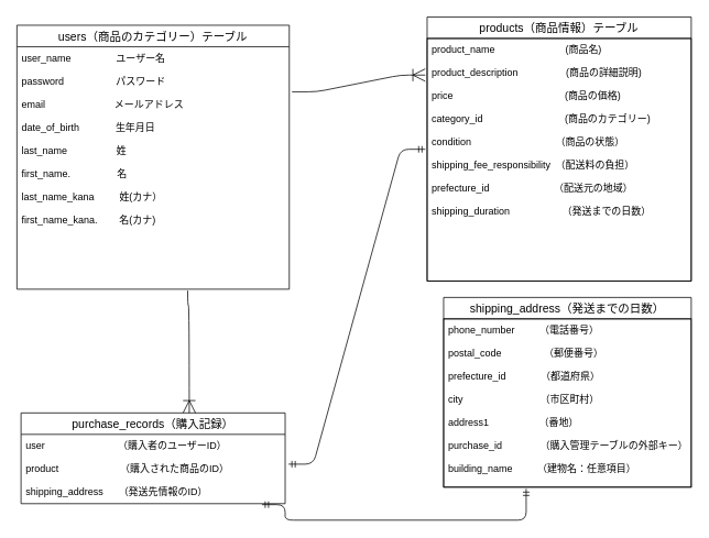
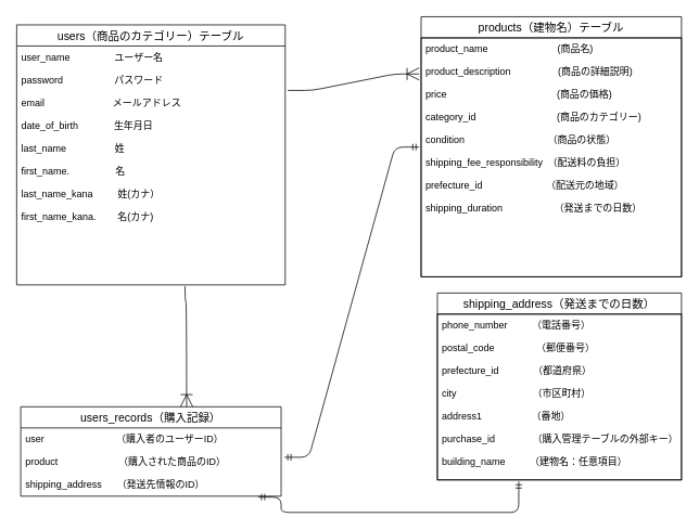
  <mxCell id="0" />
  <mxCell id="1" parent="0" />
  <mxCell id="2" style="edgeStyle=none;html=1;exitX=0.75;exitY=0;exitDx=0;exitDy=0;entryX=0.75;entryY=0;entryDx=0;entryDy=0;" edge="1" parent="1"><mxGeometry relative="1" as="geometry"><mxPoint x="230" y="90" as="targetPoint" /><mxPoint x="230" y="90" as="sourcePoint" /></mxGeometry></mxCell>
  <mxCell id="3" value="users（商品のカテゴリー）テーブル" style="swimlane;fontStyle=0;childLayout=stackLayout;horizontal=1;startSize=26;horizontalStack=0;resizeParent=1;resizeParentMax=0;resizeLast=0;collapsible=1;marginBottom=0;align=center;fontSize=14;labelBackgroundColor=none;fillColor=default;" vertex="1" parent="1"><mxGeometry x="20" y="30" width="330" height="320" as="geometry" /></mxCell>
  <mxCell id="4" value="user_name 　　　　 ユーザー名&#10;&#10;password 　　　　　パスワード&#10;&#10;email　　　　　　　メールアドレス&#10;&#10;date_of_birth     　　 生年月日&#10;　&#10;last_name　　　　　姓&#10;&#10;first_name.                 名&#10;&#10;last_name_kana　　  姓(カナ）&#10;&#10;first_name_kana.        名(カナ)&#10;" style="text;strokeColor=none;fillColor=none;spacingLeft=4;spacingRight=4;overflow=hidden;rotatable=0;points=[[0,0.5],[1,0.5]];portConstraint=eastwest;fontSize=12;" vertex="1" parent="3"><mxGeometry y="26" width="330" height="294" as="geometry" /></mxCell>
- <mxCell id="5" value="products（商品情報）テーブル" style="swimlane;fontStyle=0;childLayout=stackLayout;horizontal=1;startSize=26;horizontalStack=0;resizeParent=1;resizeParentMax=0;resizeLast=0;collapsible=1;marginBottom=0;align=center;fontSize=14;labelBackgroundColor=none;strokeColor=default;fillColor=default;" vertex="1" parent="1"><mxGeometry x="517" y="20" width="320" height="320" as="geometry" /></mxCell>
+ <mxCell id="5" value="products（建物名）テーブル" style="swimlane;fontStyle=0;childLayout=stackLayout;horizontal=1;startSize=26;horizontalStack=0;resizeParent=1;resizeParentMax=0;resizeLast=0;collapsible=1;marginBottom=0;align=center;fontSize=14;labelBackgroundColor=none;strokeColor=default;fillColor=default;" vertex="1" parent="1"><mxGeometry x="517" y="20" width="320" height="320" as="geometry" /></mxCell>
  <mxCell id="6" value="product_name 　　　　  　　 (商品名)&#10;&#10;product_description 　　　　  (商品の詳細説明)&#10;&#10;price 　　　　　　　　　　　(商品の価格)&#10;　　&#10;category_id　　　　　　　　 (商品のカテゴリー)&#10;&#10;condition　　　　　　　　　（商品の状態）&#10;&#10;shipping_fee_responsibility　（配送料の負担）&#10;&#10;prefecture_id　　　　　　　（配送元の地域）&#10;&#10;shipping_duration　　　　　 （発送までの日数）　" style="text;strokeColor=default;fillColor=none;spacingLeft=4;spacingRight=4;overflow=hidden;rotatable=0;points=[[0,0.5],[1,0.5]];portConstraint=eastwest;fontSize=12;labelBackgroundColor=none;labelBorderColor=none;" vertex="1" parent="5"><mxGeometry y="26" width="320" height="294" as="geometry" /></mxCell>
  <mxCell id="7" value="shipping_address（発送までの日数）" style="swimlane;fontStyle=0;childLayout=stackLayout;horizontal=1;startSize=26;horizontalStack=0;resizeParent=1;resizeParentMax=0;resizeLast=0;collapsible=1;marginBottom=0;align=center;fontSize=14;labelBackgroundColor=none;labelBorderColor=none;strokeColor=default;fillColor=default;" vertex="1" parent="1"><mxGeometry x="537" y="360" width="300" height="230" as="geometry" /></mxCell>
  <mxCell id="8" value="phone_number　　　（電話番号）&#10;&#10;postal_code　　　　 （郵便番号）&#10;&#10;prefecture_id　　　　（都道府県）&#10;&#10;city　　　　　　　 　（市区町村）&#10;&#10;address1　　　　  　（番地）&#10;&#10;purchase_id            　（購入管理テーブルの外部キー）      &#10;&#10;building_name　　　（建物名：任意項目）" style="text;strokeColor=default;fillColor=none;spacingLeft=4;spacingRight=4;overflow=hidden;rotatable=0;points=[[0,0.5],[1,0.5]];portConstraint=eastwest;fontSize=12;labelBackgroundColor=none;labelBorderColor=none;" vertex="1" parent="7"><mxGeometry y="26" width="300" height="204" as="geometry" /></mxCell>
- <mxCell id="9" value="purchase_records（購入記録）" style="swimlane;fontStyle=0;childLayout=stackLayout;horizontal=1;startSize=26;horizontalStack=0;resizeParent=1;resizeParentMax=0;resizeLast=0;collapsible=1;marginBottom=0;align=center;fontSize=14;labelBackgroundColor=none;strokeColor=default;fillColor=default;" vertex="1" parent="1"><mxGeometry x="25" y="500" width="320" height="110" as="geometry" /></mxCell>
+ <mxCell id="9" value="users_records（購入記録）" style="swimlane;fontStyle=0;childLayout=stackLayout;horizontal=1;startSize=26;horizontalStack=0;resizeParent=1;resizeParentMax=0;resizeLast=0;collapsible=1;marginBottom=0;align=center;fontSize=14;labelBackgroundColor=none;strokeColor=default;fillColor=default;" vertex="1" parent="1"><mxGeometry x="25" y="500" width="320" height="110" as="geometry" /></mxCell>
  <mxCell id="10" value="user　　　　　　     （購入者のユーザーID）&#10;&#10;product 　　　　       （購入された商品のID）&#10;&#10;shipping_address　  （発送先情報のID）&#10;&#10;&#10;&#10;&#10;&#10;&#10;" style="text;strokeColor=none;fillColor=none;spacingLeft=4;spacingRight=4;overflow=hidden;rotatable=0;points=[[0,0.5],[1,0.5]];portConstraint=eastwest;fontSize=12;labelBackgroundColor=none;" vertex="1" parent="9"><mxGeometry y="26" width="320" height="84" as="geometry" /></mxCell>
  <mxCell id="11" value="" style="edgeStyle=entityRelationEdgeStyle;fontSize=12;html=1;endArrow=ERmandOne;startArrow=ERmandOne;exitX=1.013;exitY=0.43;exitDx=0;exitDy=0;exitPerimeter=0;entryX=-0.007;entryY=0.457;entryDx=0;entryDy=0;entryPerimeter=0;" edge="1" parent="1" source="10" target="6"><mxGeometry width="100" height="100" relative="1" as="geometry"><mxPoint x="390" y="390" as="sourcePoint" /><mxPoint x="490" y="290" as="targetPoint" /></mxGeometry></mxCell>
  <mxCell id="12" value="" style="edgeStyle=orthogonalEdgeStyle;fontSize=12;html=1;endArrow=ERmandOne;startArrow=ERmandOne;exitX=0.912;exitY=1.014;exitDx=0;exitDy=0;exitPerimeter=0;" edge="1" parent="1" source="10"><mxGeometry width="100" height="100" relative="1" as="geometry"><mxPoint x="520" y="625" as="sourcePoint" /><mxPoint x="637" y="592" as="targetPoint" /><Array as="points"><mxPoint x="345" y="611" /><mxPoint x="345" y="630" /><mxPoint x="637" y="630" /><mxPoint x="637" y="592" /></Array></mxGeometry></mxCell>
  <mxCell id="13" value="" style="edgeStyle=entityRelationEdgeStyle;fontSize=12;html=1;endArrow=ERoneToMany;endSize=13;entryX=-0.007;entryY=0.151;entryDx=0;entryDy=0;entryPerimeter=0;exitX=1.01;exitY=0.186;exitDx=0;exitDy=0;exitPerimeter=0;" edge="1" parent="1" source="4" target="6"><mxGeometry width="100" height="100" relative="1" as="geometry"><mxPoint x="360" y="90" as="sourcePoint" /><mxPoint x="490" y="130" as="targetPoint" /></mxGeometry></mxCell>
  <mxCell id="14" value="" style="edgeStyle=orthogonalEdgeStyle;fontSize=12;html=1;endArrow=ERoneToMany;endSize=13;curved=1;exitX=0.627;exitY=1.006;exitDx=0;exitDy=0;exitPerimeter=0;entryX=0.637;entryY=0;entryDx=0;entryDy=0;entryPerimeter=0;" edge="1" parent="1" source="4" target="9"><mxGeometry width="100" height="100" relative="1" as="geometry"><mxPoint x="210" y="280" as="sourcePoint" /><mxPoint x="229" y="460" as="targetPoint" /><Array as="points"><mxPoint x="227" y="370" /><mxPoint x="229" y="370" /></Array></mxGeometry></mxCell>
